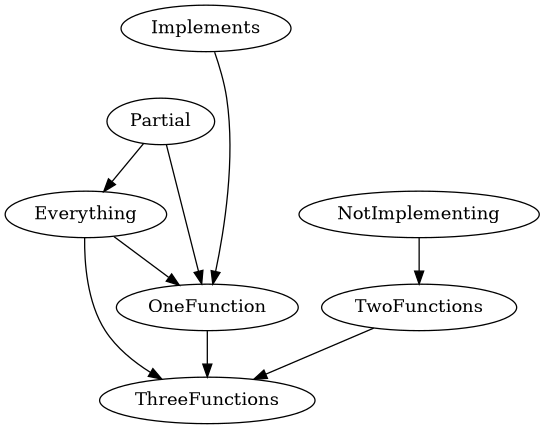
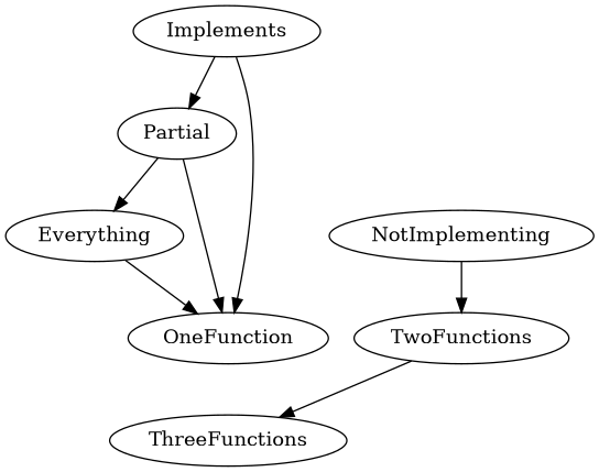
  digraph {
    Implements
    Partial
    OneFunction
    Everything
    ThreeFunctions
    TwoFunctions
    NotImplementing
+   Implements -> Partial
    Implements -> OneFunction
    Partial -> OneFunction
    Partial -> Everything
-   OneFunction -> ThreeFunctions
    Everything -> OneFunction
-   Everything -> ThreeFunctions
    TwoFunctions -> ThreeFunctions
    NotImplementing -> TwoFunctions
  }
